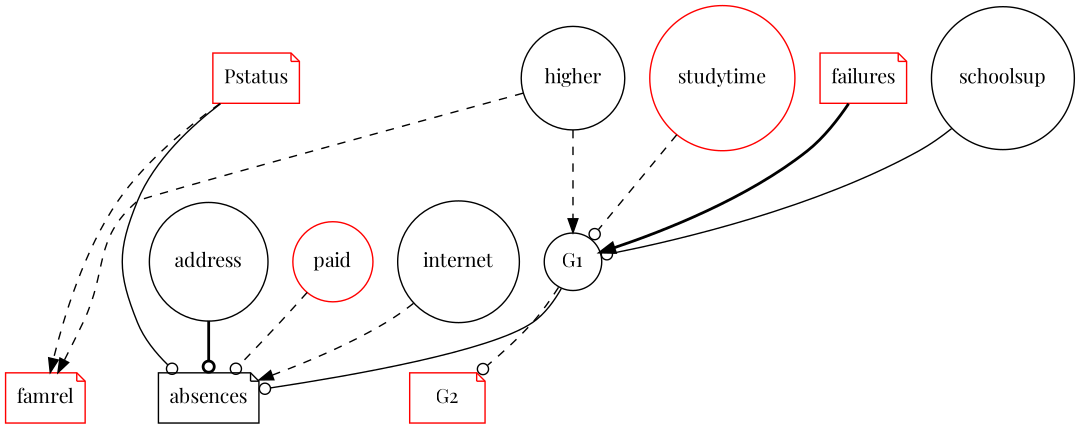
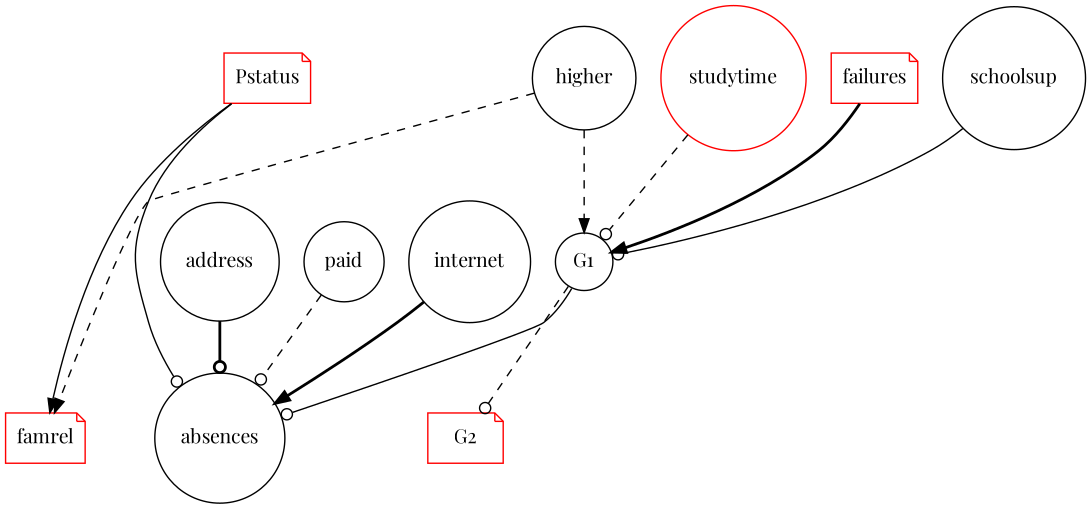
  strict digraph {
    fontname="Playfair Display"
    node [color=black fontname="Playfair Display" shape=circle]
    edge [arrowhead=odot fontname="Playfair Display" origin=learned style=dashed]
-   absences [shape=note]
+   absences
    address
    Pstatus [color=red shape=note]
    famrel [color=red shape=note]
    studytime [color=red]
    G1
    G2 [color=red shape=note]
    failures [color=red shape=note]
    schoolsup
-   paid [color=red]
+   paid
    higher
    internet
    address -> absences [style=bold weight=1.0400752030366172]
    Pstatus -> absences [style=solid weight=-1.0538866870435117]
-   Pstatus -> famrel [arrowhead=normal weight=0.8469417807103384]
+   Pstatus -> famrel [arrowhead=normal style=solid weight=0.8469417807103384]
    studytime -> G1 [weight=0.8631637437683547]
    G1 -> absences [style=solid weight=0.9395532345435766]
    G1 -> G2 [weight=0.8896339545330816]
    failures -> G1 [arrowhead=normal origin=unknown style=bold]
    schoolsup -> G1 [style=solid weight=-0.8027716507885192]
    paid -> absences [weight=-1.0534513230732199]
    higher -> famrel [arrowhead=normal weight=0.8810124367616143]
    higher -> G1 [arrowhead=normal weight=2.7183566811725797]
-   internet -> absences [arrowhead=normal weight=0.8369200888147835]
+   internet -> absences [arrowhead=normal style=bold weight=0.8369200888147835]
  }
